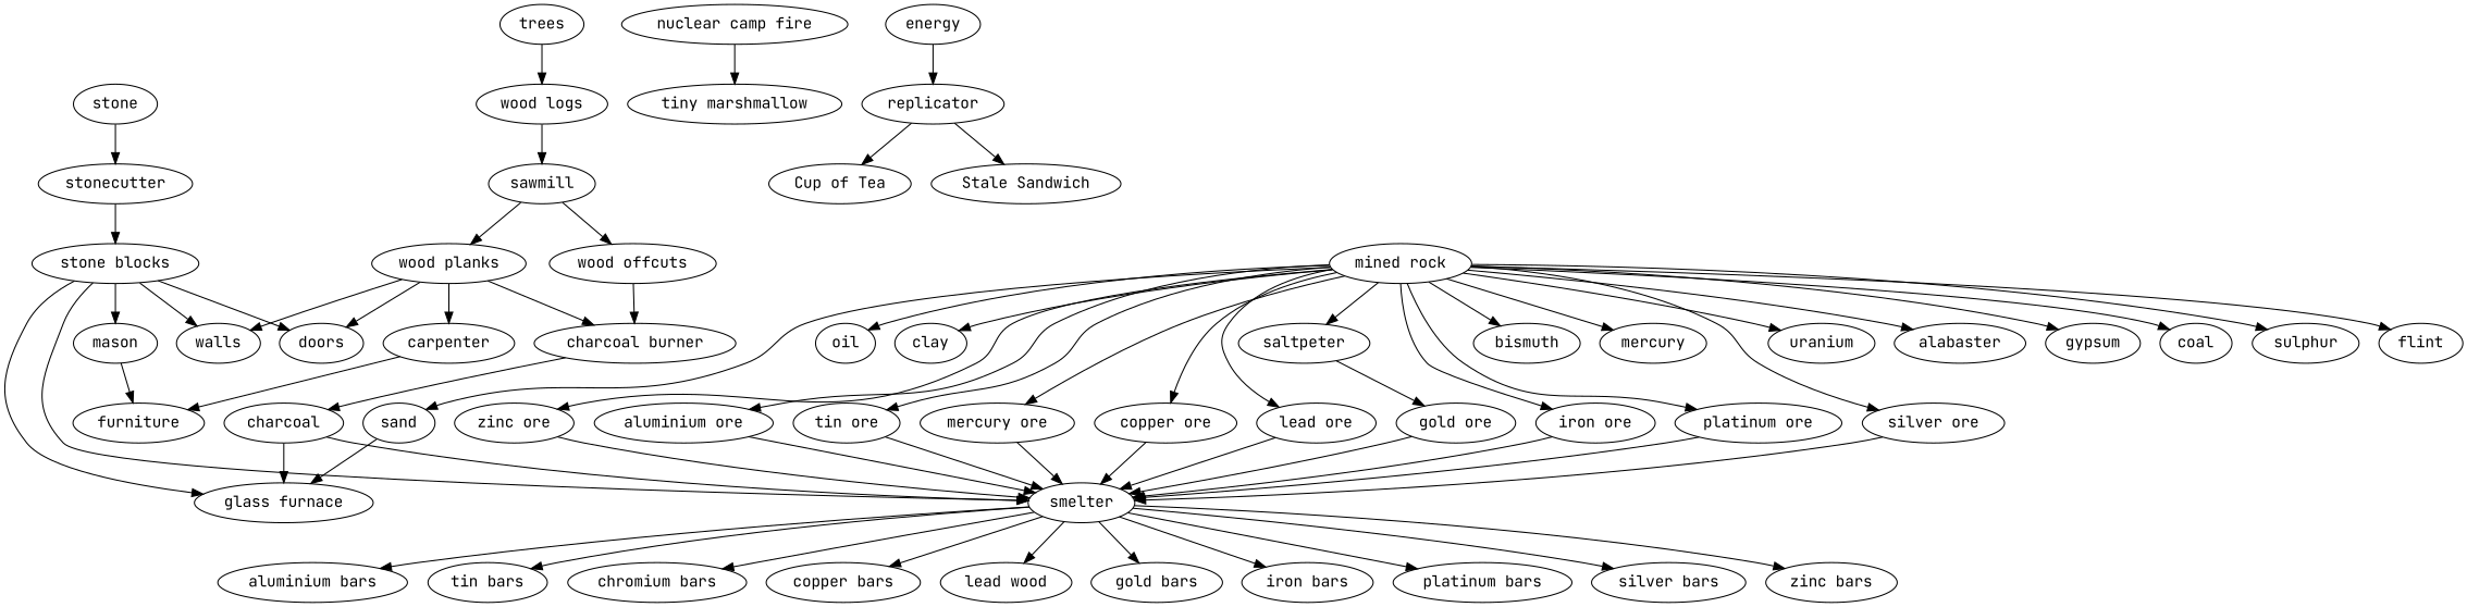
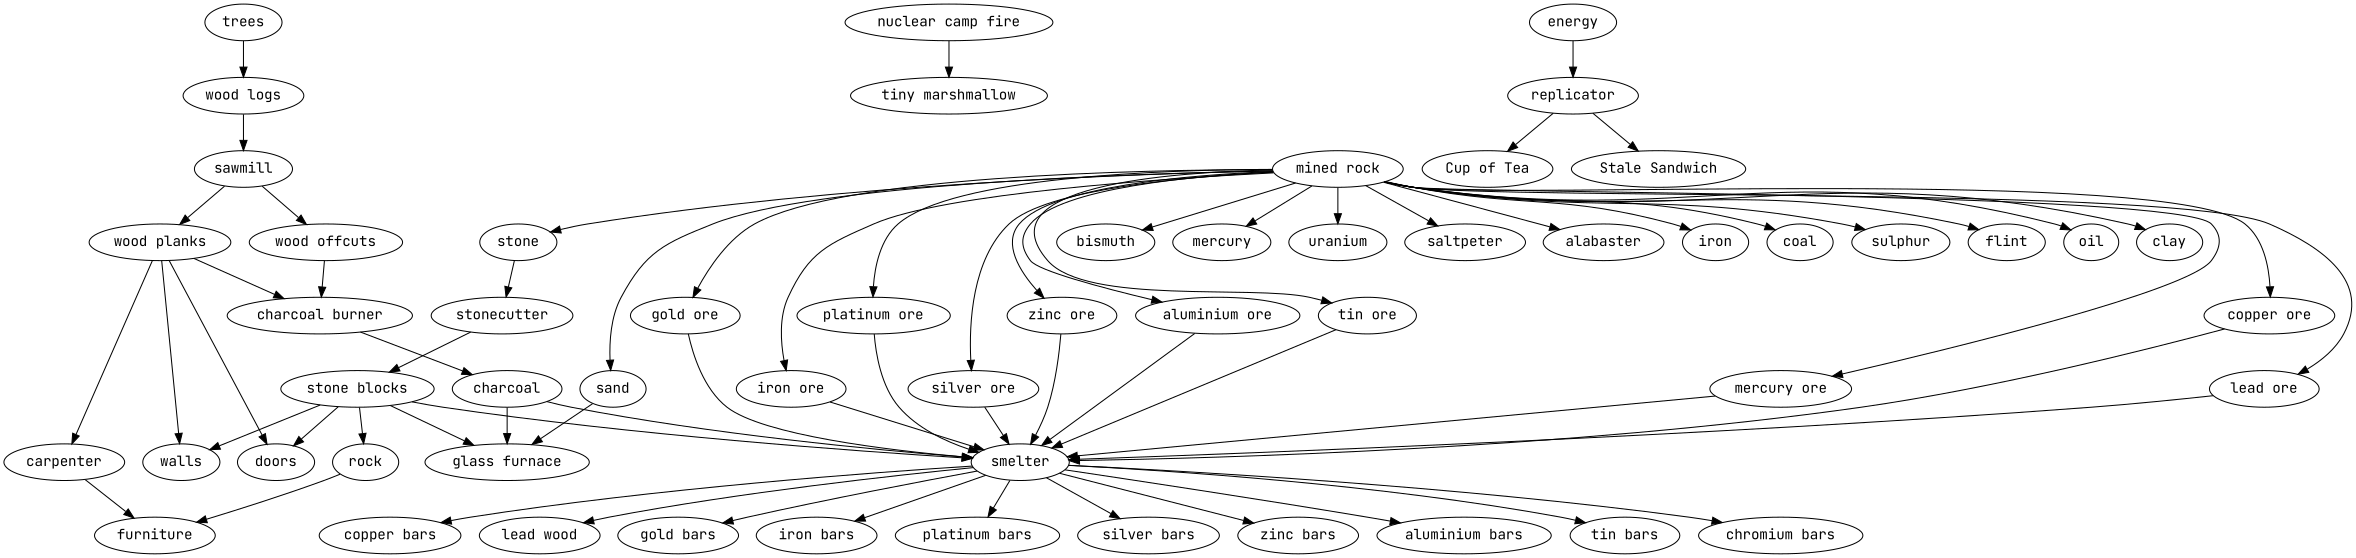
  digraph {
    fontname="JetBrains Mono"
    node [fontname="JetBrains Mono"]
    edge [fontname="JetBrains Mono"]
    trees
    "wood logs"
    sawmill
    "wood planks"
    "wood offcuts"
    carpenter
    "charcoal burner"
    walls
    doors
    furniture
    charcoal
    "glass furnace"
    smelter
    "aluminium bars"
    "tin bars"
    "chromium bars"
    "copper bars"
    n18 [label="lead wood"]
    "gold bars"
    "iron bars"
    "platinum bars"
    "silver bars"
    "zinc bars"
    stone
    stonecutter
    "stone blocks"
-   mason
+   mason [label=rock]
    sand
    "mined rock"
    "aluminium ore"
    "tin ore"
    n32 [label="mercury ore"]
    "copper ore"
    "lead ore"
    "gold ore"
    "iron ore"
    "platinum ore"
    "silver ore"
    "zinc ore"
    bismuth
    mercury
    uranium
    saltpeter
    alabaster
-   gypsum
+   gypsum [label=iron]
    coal
    sulphur
    flint
    oil
    clay
    "nuclear camp fire"
    "tiny marshmallow"
    energy
    replicator
    "Cup of Tea"
    "Stale Sandwich"
    trees -> "wood logs"
    "wood logs" -> sawmill
    sawmill -> "wood planks"
    sawmill -> "wood offcuts"
    "wood planks" -> carpenter
    "wood planks" -> "charcoal burner"
    "wood planks" -> walls
    "wood planks" -> doors
    "wood offcuts" -> "charcoal burner"
    carpenter -> furniture
    "charcoal burner" -> charcoal
    charcoal -> "glass furnace"
    charcoal -> smelter
    smelter -> "aluminium bars"
    smelter -> "tin bars"
    smelter -> "chromium bars"
    smelter -> "copper bars"
    smelter -> n18
    smelter -> "gold bars"
    smelter -> "iron bars"
    smelter -> "platinum bars"
    smelter -> "silver bars"
    smelter -> "zinc bars"
    stone -> stonecutter
    stonecutter -> "stone blocks"
    "stone blocks" -> walls
    "stone blocks" -> doors
    "stone blocks" -> "glass furnace"
    "stone blocks" -> smelter
    "stone blocks" -> mason
    mason -> furniture
    sand -> "glass furnace"
+   "mined rock" -> stone
    "mined rock" -> sand
    "mined rock" -> "aluminium ore"
    "mined rock" -> "tin ore"
    "mined rock" -> n32
    "mined rock" -> "copper ore"
    "mined rock" -> "lead ore"
-   saltpeter -> "gold ore"
+   "mined rock" -> "gold ore"
    "mined rock" -> "iron ore"
    "mined rock" -> "platinum ore"
    "mined rock" -> "silver ore"
    "mined rock" -> "zinc ore"
    "mined rock" -> bismuth
    "mined rock" -> mercury
    "mined rock" -> uranium
    "mined rock" -> saltpeter
    "mined rock" -> alabaster
    "mined rock" -> gypsum
    "mined rock" -> coal
    "mined rock" -> sulphur
    "mined rock" -> flint
    "mined rock" -> oil
    "mined rock" -> clay
    "aluminium ore" -> smelter
    "tin ore" -> smelter
    n32 -> smelter
    "copper ore" -> smelter
    "lead ore" -> smelter
    "gold ore" -> smelter
    "iron ore" -> smelter
    "platinum ore" -> smelter
    "silver ore" -> smelter
    "zinc ore" -> smelter
    "nuclear camp fire" -> "tiny marshmallow"
    energy -> replicator
    replicator -> "Cup of Tea"
    replicator -> "Stale Sandwich"
  }
